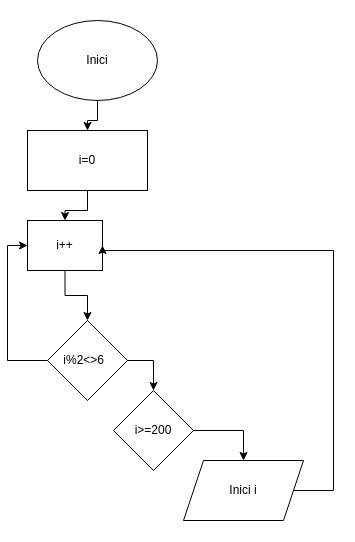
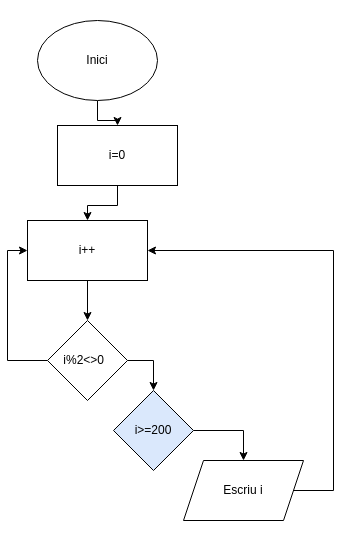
  <mxCell id="0" />
  <mxCell id="1" parent="0" />
  <mxCell id="2" style="edgeStyle=orthogonalEdgeStyle;rounded=0;orthogonalLoop=1;jettySize=auto;html=1;" edge="1" parent="1" source="3" target="5"><mxGeometry relative="1" as="geometry" /></mxCell>
  <mxCell id="3" value="Inici" style="ellipse;whiteSpace=wrap;html=1;" vertex="1" parent="1"><mxGeometry x="30" y="20" width="120" height="80" as="geometry" /></mxCell>
  <mxCell id="4" style="edgeStyle=orthogonalEdgeStyle;rounded=0;orthogonalLoop=1;jettySize=auto;html=1;" edge="1" parent="1" source="5" target="7"><mxGeometry relative="1" as="geometry" /></mxCell>
- <mxCell id="5" value="i=0" style="rounded=0;whiteSpace=wrap;html=1;" vertex="1" parent="1"><mxGeometry x="20" y="130" width="120" height="60" as="geometry" /></mxCell>
+ <mxCell id="5" value="i=0" style="rounded=0;whiteSpace=wrap;html=1;" vertex="1" parent="1"><mxGeometry x="50" y="125" width="120" height="60" as="geometry" /></mxCell>
  <mxCell id="6" style="edgeStyle=orthogonalEdgeStyle;rounded=0;orthogonalLoop=1;jettySize=auto;html=1;" edge="1" parent="1" source="7" target="10"><mxGeometry relative="1" as="geometry" /></mxCell>
- <mxCell id="7" value="i++" style="rounded=0;whiteSpace=wrap;html=1;" vertex="1" parent="1"><mxGeometry x="20" y="220" width="75" height="50" as="geometry" /></mxCell>
+ <mxCell id="7" value="i++" style="rounded=0;whiteSpace=wrap;html=1;" vertex="1" parent="1"><mxGeometry x="20" y="220" width="120" height="60" as="geometry" /></mxCell>
  <mxCell id="8" style="edgeStyle=orthogonalEdgeStyle;rounded=0;orthogonalLoop=1;jettySize=auto;html=1;exitX=1;exitY=0.5;exitDx=0;exitDy=0;" edge="1" parent="1" source="10" target="14"><mxGeometry relative="1" as="geometry" /></mxCell>
  <mxCell id="9" style="edgeStyle=orthogonalEdgeStyle;rounded=0;orthogonalLoop=1;jettySize=auto;html=1;entryX=0;entryY=0.5;entryDx=0;entryDy=0;exitX=0;exitY=0.5;exitDx=0;exitDy=0;" edge="1" parent="1" source="10" target="7"><mxGeometry relative="1" as="geometry" /></mxCell>
- <mxCell id="10" value="i%2&amp;lt;&amp;gt;6 &amp;nbsp;" style="rhombus;whiteSpace=wrap;html=1;" vertex="1" parent="1"><mxGeometry x="40" y="320" width="80" height="80" as="geometry" /></mxCell>
+ <mxCell id="10" value="i%2&amp;lt;&amp;gt;0 &amp;nbsp;" style="rhombus;whiteSpace=wrap;html=1;" vertex="1" parent="1"><mxGeometry x="40" y="320" width="80" height="80" as="geometry" /></mxCell>
  <mxCell id="11" style="edgeStyle=orthogonalEdgeStyle;rounded=0;orthogonalLoop=1;jettySize=auto;html=1;entryX=1;entryY=0.5;entryDx=0;entryDy=0;exitX=1;exitY=0.5;exitDx=0;exitDy=0;" edge="1" parent="1" source="12" target="7"><mxGeometry relative="1" as="geometry"><Array as="points"><mxPoint x="326" y="490" /><mxPoint x="326" y="250" /></Array></mxGeometry></mxCell>
- <mxCell id="12" value="Inici i" style="shape=parallelogram;perimeter=parallelogramPerimeter;whiteSpace=wrap;html=1;fixedSize=1;" vertex="1" parent="1"><mxGeometry x="176" y="460" width="120" height="60" as="geometry" /></mxCell>
+ <mxCell id="12" value="Escriu i" style="shape=parallelogram;perimeter=parallelogramPerimeter;whiteSpace=wrap;html=1;fixedSize=1;" vertex="1" parent="1"><mxGeometry x="176" y="460" width="120" height="60" as="geometry" /></mxCell>
  <mxCell id="13" style="edgeStyle=orthogonalEdgeStyle;rounded=0;orthogonalLoop=1;jettySize=auto;html=1;entryX=0.5;entryY=0;entryDx=0;entryDy=0;exitX=1;exitY=0.5;exitDx=0;exitDy=0;" edge="1" parent="1" source="14" target="12"><mxGeometry relative="1" as="geometry" /></mxCell>
- <mxCell id="14" value="i&amp;gt;=200" style="rhombus;whiteSpace=wrap;html=1;" vertex="1" parent="1"><mxGeometry x="106" y="390" width="80" height="80" as="geometry" /></mxCell>
+ <mxCell id="14" value="i&amp;gt;=200" style="rhombus;whiteSpace=wrap;html=1;fillColor=#dae8fc;" vertex="1" parent="1"><mxGeometry x="106" y="390" width="80" height="80" as="geometry" /></mxCell>
